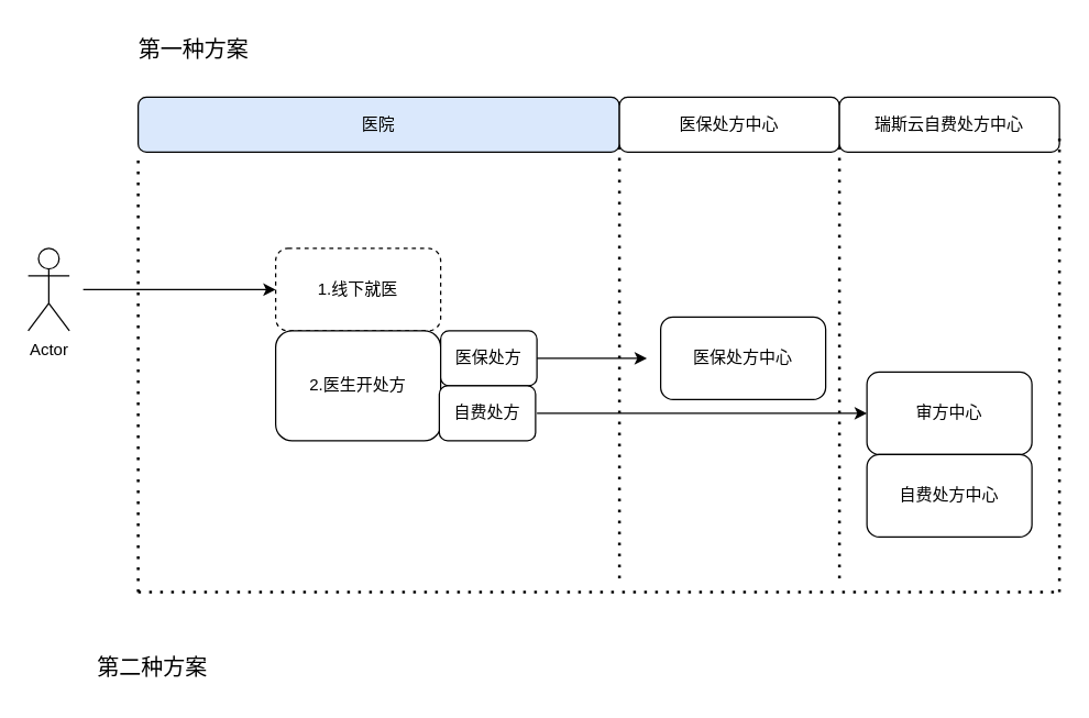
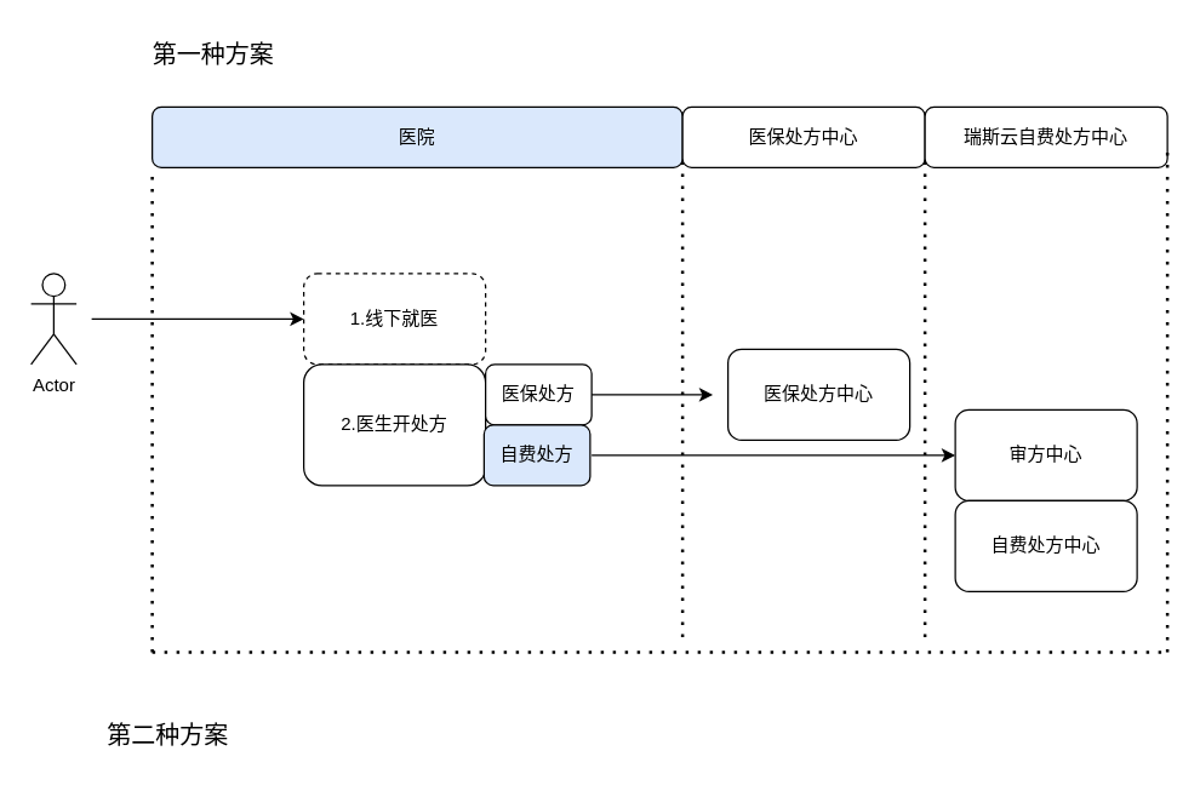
  <mxCell id="0" />
  <mxCell id="1" parent="0" />
  <mxCell id="2" value="医院" style="rounded=1;whiteSpace=wrap;html=1;fillColor=#dae8fc;" vertex="1" parent="1"><mxGeometry x="100" y="70" width="350" height="40" as="geometry" /></mxCell>
  <mxCell id="3" value="&lt;font style=&quot;font-size: 16px;&quot;&gt;第一种方案&lt;/font&gt;" style="text;html=1;align=center;verticalAlign=middle;resizable=0;points=[];autosize=1;strokeColor=none;fillColor=none;" vertex="1" parent="1"><mxGeometry x="90" y="20" width="100" height="30" as="geometry" /></mxCell>
  <mxCell id="4" value="Actor" style="shape=umlActor;verticalLabelPosition=bottom;verticalAlign=top;html=1;outlineConnect=0;" vertex="1" parent="1"><mxGeometry x="20" y="180" width="30" height="60" as="geometry" /></mxCell>
  <mxCell id="5" value="" style="endArrow=none;dashed=1;html=1;dashPattern=1 3;strokeWidth=2;rounded=0;entryX=0;entryY=1;entryDx=0;entryDy=0;" edge="1" parent="1" target="2"><mxGeometry width="50" height="50" relative="1" as="geometry"><mxPoint x="100" y="430" as="sourcePoint" /><mxPoint x="120" y="110" as="targetPoint" /></mxGeometry></mxCell>
  <mxCell id="6" value="" style="endArrow=none;dashed=1;html=1;dashPattern=1 3;strokeWidth=2;rounded=0;entryX=0;entryY=1;entryDx=0;entryDy=0;" edge="1" parent="1"><mxGeometry width="50" height="50" relative="1" as="geometry"><mxPoint x="450" y="420" as="sourcePoint" /><mxPoint x="450" y="100" as="targetPoint" /></mxGeometry></mxCell>
  <mxCell id="7" value="" style="endArrow=classic;html=1;rounded=0;entryX=0;entryY=0.5;entryDx=0;entryDy=0;" edge="1" parent="1" target="8"><mxGeometry width="50" height="50" relative="1" as="geometry"><mxPoint x="60" y="210" as="sourcePoint" /><mxPoint x="140" y="210" as="targetPoint" /></mxGeometry></mxCell>
  <mxCell id="8" value="1.线下就医" style="rounded=1;whiteSpace=wrap;html=1;dashed=1;" vertex="1" parent="1"><mxGeometry x="200" y="180" width="120" height="60" as="geometry" /></mxCell>
  <mxCell id="9" value="2.医生开处方" style="rounded=1;whiteSpace=wrap;html=1;" vertex="1" parent="1"><mxGeometry x="200" y="240" width="120" height="80" as="geometry" /></mxCell>
  <mxCell id="10" value="医保处方" style="rounded=1;whiteSpace=wrap;html=1;" vertex="1" parent="1"><mxGeometry x="320" y="240" width="70" height="40" as="geometry" /></mxCell>
- <mxCell id="11" value="自费处方" style="rounded=1;whiteSpace=wrap;html=1;" vertex="1" parent="1"><mxGeometry x="319" y="280" width="70" height="40" as="geometry" /></mxCell>
+ <mxCell id="11" value="自费处方" style="rounded=1;whiteSpace=wrap;html=1;fillColor=#dae8fc;" vertex="1" parent="1"><mxGeometry x="319" y="280" width="70" height="40" as="geometry" /></mxCell>
  <mxCell id="12" value="医保处方中心" style="rounded=1;whiteSpace=wrap;html=1;" vertex="1" parent="1"><mxGeometry x="450" y="70" width="160" height="40" as="geometry" /></mxCell>
  <mxCell id="13" value="瑞斯云自费处方中心" style="rounded=1;whiteSpace=wrap;html=1;" vertex="1" parent="1"><mxGeometry x="610" y="70" width="160" height="40" as="geometry" /></mxCell>
  <mxCell id="14" value="" style="endArrow=none;dashed=1;html=1;dashPattern=1 3;strokeWidth=2;rounded=0;entryX=0;entryY=1;entryDx=0;entryDy=0;" edge="1" parent="1"><mxGeometry width="50" height="50" relative="1" as="geometry"><mxPoint x="610" y="420" as="sourcePoint" /><mxPoint x="610" y="100" as="targetPoint" /></mxGeometry></mxCell>
  <mxCell id="15" value="医保处方中心" style="rounded=1;whiteSpace=wrap;html=1;" vertex="1" parent="1"><mxGeometry x="480" y="230" width="120" height="60" as="geometry" /></mxCell>
  <mxCell id="16" value="" style="endArrow=classic;html=1;rounded=0;exitX=1;exitY=0.5;exitDx=0;exitDy=0;" edge="1" parent="1" source="10"><mxGeometry width="50" height="50" relative="1" as="geometry"><mxPoint x="410" y="320" as="sourcePoint" /><mxPoint x="470" y="260" as="targetPoint" /></mxGeometry></mxCell>
  <mxCell id="17" value="审方中心" style="rounded=1;whiteSpace=wrap;html=1;" vertex="1" parent="1"><mxGeometry x="630" y="270" width="120" height="60" as="geometry" /></mxCell>
  <mxCell id="18" value="" style="endArrow=none;dashed=1;html=1;dashPattern=1 3;strokeWidth=2;rounded=0;entryX=0;entryY=1;entryDx=0;entryDy=0;" edge="1" parent="1"><mxGeometry width="50" height="50" relative="1" as="geometry"><mxPoint x="770" y="430" as="sourcePoint" /><mxPoint x="770" y="100" as="targetPoint" /></mxGeometry></mxCell>
  <mxCell id="19" value="" style="endArrow=classic;html=1;rounded=0;" edge="1" parent="1"><mxGeometry width="50" height="50" relative="1" as="geometry"><mxPoint x="390" y="300" as="sourcePoint" /><mxPoint x="630" y="300" as="targetPoint" /></mxGeometry></mxCell>
  <mxCell id="20" value="" style="endArrow=none;dashed=1;html=1;dashPattern=1 3;strokeWidth=2;rounded=0;" edge="1" parent="1"><mxGeometry width="50" height="50" relative="1" as="geometry"><mxPoint x="100" y="430" as="sourcePoint" /><mxPoint x="770" y="430" as="targetPoint" /></mxGeometry></mxCell>
  <mxCell id="21" value="自费处方中心" style="rounded=1;whiteSpace=wrap;html=1;" vertex="1" parent="1"><mxGeometry x="630" y="330" width="120" height="60" as="geometry" /></mxCell>
  <mxCell id="22" value="&lt;font style=&quot;font-size: 16px;&quot;&gt;第二种方案&lt;/font&gt;" style="text;html=1;align=center;verticalAlign=middle;resizable=0;points=[];autosize=1;strokeColor=none;fillColor=none;" vertex="1" parent="1"><mxGeometry x="60" y="470" width="100" height="30" as="geometry" /></mxCell>
